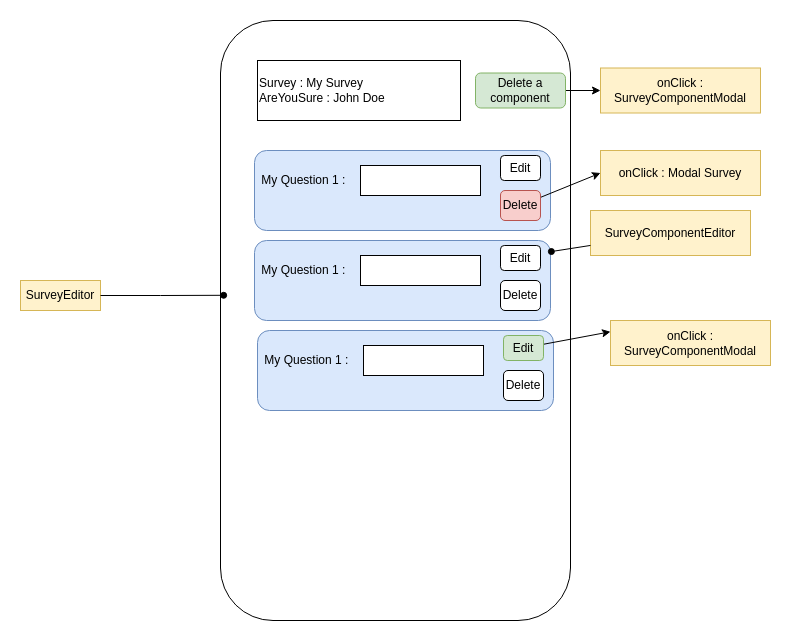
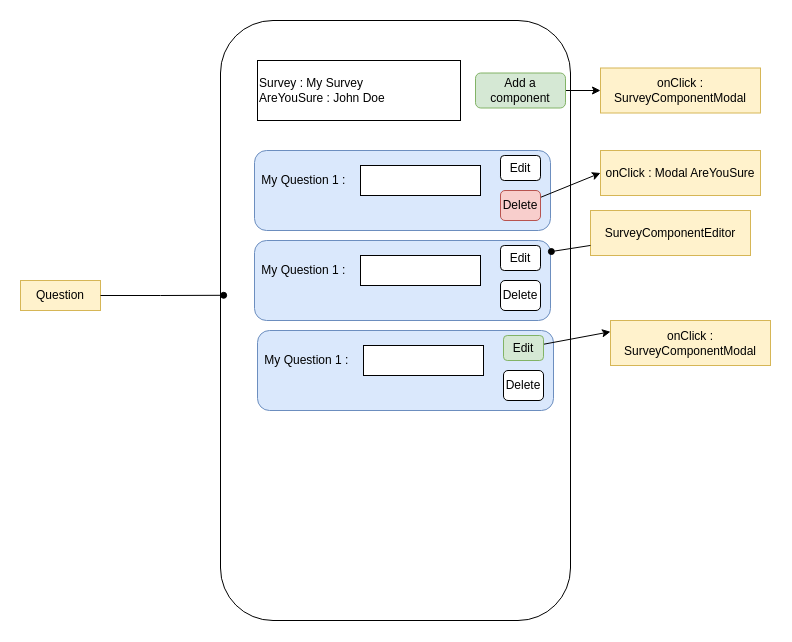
  <mxCell id="0" />
  <mxCell id="1" parent="0" />
  <mxCell id="2" value="" style="rounded=1;whiteSpace=wrap;html=1;" parent="1" vertex="1"><mxGeometry x="220" y="20" width="350" height="600" as="geometry" /></mxCell>
  <mxCell id="3" value="" style="rounded=1;whiteSpace=wrap;html=1;fillColor=#dae8fc;strokeColor=#6c8ebf;" parent="1" vertex="1"><mxGeometry x="254" y="240" width="296" height="80" as="geometry" /></mxCell>
  <mxCell id="4" value="My Question 1 :&amp;nbsp;" style="text;html=1;align=center;verticalAlign=middle;whiteSpace=wrap;rounded=0;" parent="1" vertex="1"><mxGeometry x="260" y="255" width="90" height="30" as="geometry" /></mxCell>
  <mxCell id="5" value="" style="rounded=0;whiteSpace=wrap;html=1;" parent="1" vertex="1"><mxGeometry x="360" y="255" width="120" height="30" as="geometry" /></mxCell>
  <mxCell id="6" value="Edit" style="rounded=1;whiteSpace=wrap;html=1;" parent="1" vertex="1"><mxGeometry x="500" y="245" width="40" height="25" as="geometry" /></mxCell>
  <mxCell id="7" value="Delete" style="rounded=1;whiteSpace=wrap;html=1;" parent="1" vertex="1"><mxGeometry x="500" y="280" width="40" height="30" as="geometry" /></mxCell>
  <mxCell id="8" value="SurveyComponentEditor" style="rounded=0;whiteSpace=wrap;html=1;fillColor=#fff2cc;strokeColor=#d6b656;" parent="1" vertex="1"><mxGeometry x="590" y="210" width="160" height="45" as="geometry" /></mxCell>
  <mxCell id="9" style="rounded=0;orthogonalLoop=1;jettySize=auto;html=1;entryX=1.003;entryY=0.138;entryDx=0;entryDy=0;entryPerimeter=0;endArrow=oval;endFill=1;" parent="1" source="8" target="3" edge="1"><mxGeometry relative="1" as="geometry" /></mxCell>
  <mxCell id="10" value="Survey : My Survey&lt;br&gt;AreYouSure : John Doe" style="rounded=0;whiteSpace=wrap;html=1;align=left;" parent="1" vertex="1"><mxGeometry x="257" y="60" width="203" height="60" as="geometry" /></mxCell>
  <mxCell id="11" style="edgeStyle=orthogonalEdgeStyle;rounded=0;orthogonalLoop=1;jettySize=auto;html=1;entryX=0;entryY=0.5;entryDx=0;entryDy=0;" parent="1" source="12" target="26" edge="1"><mxGeometry relative="1" as="geometry" /></mxCell>
- <mxCell id="12" value="Delete a component" style="rounded=1;whiteSpace=wrap;html=1;fillColor=#d5e8d4;strokeColor=#82b366;" parent="1" vertex="1"><mxGeometry x="475" y="72.5" width="90" height="35" as="geometry" /></mxCell>
+ <mxCell id="12" value="Add a component" style="rounded=1;whiteSpace=wrap;html=1;fillColor=#d5e8d4;strokeColor=#82b366;" parent="1" vertex="1"><mxGeometry x="475" y="72.5" width="90" height="35" as="geometry" /></mxCell>
  <mxCell id="13" value="" style="rounded=1;whiteSpace=wrap;html=1;fillColor=#dae8fc;strokeColor=#6c8ebf;" parent="1" vertex="1"><mxGeometry x="257" y="330" width="296" height="80" as="geometry" /></mxCell>
  <mxCell id="14" value="My Question 1 :&amp;nbsp;" style="text;html=1;align=center;verticalAlign=middle;whiteSpace=wrap;rounded=0;" parent="1" vertex="1"><mxGeometry x="263" y="345" width="90" height="30" as="geometry" /></mxCell>
  <mxCell id="15" value="" style="rounded=0;whiteSpace=wrap;html=1;" parent="1" vertex="1"><mxGeometry x="363" y="345" width="120" height="30" as="geometry" /></mxCell>
  <mxCell id="16" style="rounded=0;orthogonalLoop=1;jettySize=auto;html=1;entryX=0;entryY=0.25;entryDx=0;entryDy=0;" parent="1" source="17" target="25" edge="1"><mxGeometry relative="1" as="geometry" /></mxCell>
  <mxCell id="17" value="Edit" style="rounded=1;whiteSpace=wrap;html=1;fillColor=#d5e8d4;strokeColor=#82b366;" parent="1" vertex="1"><mxGeometry x="503" y="335" width="40" height="25" as="geometry" /></mxCell>
  <mxCell id="18" value="Delete" style="rounded=1;whiteSpace=wrap;html=1;" parent="1" vertex="1"><mxGeometry x="503" y="370" width="40" height="30" as="geometry" /></mxCell>
  <mxCell id="19" value="" style="rounded=1;whiteSpace=wrap;html=1;fillColor=#dae8fc;strokeColor=#6c8ebf;" parent="1" vertex="1"><mxGeometry x="254" y="150" width="296" height="80" as="geometry" /></mxCell>
  <mxCell id="20" value="My Question 1 :&amp;nbsp;" style="text;html=1;align=center;verticalAlign=middle;whiteSpace=wrap;rounded=0;" parent="1" vertex="1"><mxGeometry x="260" y="165" width="90" height="30" as="geometry" /></mxCell>
  <mxCell id="21" value="" style="rounded=0;whiteSpace=wrap;html=1;" parent="1" vertex="1"><mxGeometry x="360" y="165" width="120" height="30" as="geometry" /></mxCell>
  <mxCell id="22" value="Edit" style="rounded=1;whiteSpace=wrap;html=1;" parent="1" vertex="1"><mxGeometry x="500" y="155" width="40" height="25" as="geometry" /></mxCell>
  <mxCell id="23" style="rounded=0;orthogonalLoop=1;jettySize=auto;html=1;entryX=0;entryY=0.5;entryDx=0;entryDy=0;" parent="1" source="24" target="27" edge="1"><mxGeometry relative="1" as="geometry" /></mxCell>
  <mxCell id="24" value="Delete" style="rounded=1;whiteSpace=wrap;html=1;fillColor=#f8cecc;strokeColor=#b85450;" parent="1" vertex="1"><mxGeometry x="500" y="190" width="40" height="30" as="geometry" /></mxCell>
  <mxCell id="25" value="onClick : SurveyComponentModal" style="rounded=0;whiteSpace=wrap;html=1;fillColor=#fff2cc;strokeColor=#d6b656;" parent="1" vertex="1"><mxGeometry x="610" y="320" width="160" height="45" as="geometry" /></mxCell>
  <mxCell id="26" value="onClick : SurveyComponentModal" style="rounded=0;whiteSpace=wrap;html=1;fillColor=#fff2cc;strokeColor=#d6b656;" parent="1" vertex="1"><mxGeometry x="600" y="67.5" width="160" height="45" as="geometry" /></mxCell>
- <mxCell id="27" value="onClick : Modal Survey" style="rounded=0;whiteSpace=wrap;html=1;fillColor=#fff2cc;strokeColor=#d6b656;" parent="1" vertex="1"><mxGeometry x="600" y="150" width="160" height="45" as="geometry" /></mxCell>
- <mxCell id="28" value="SurveyEditor" style="text;html=1;align=center;verticalAlign=middle;whiteSpace=wrap;rounded=0;fillColor=#fff2cc;strokeColor=#d6b656;" vertex="1" parent="1"><mxGeometry x="20" y="280" width="80" height="30" as="geometry" /></mxCell>
+ <mxCell id="27" value="onClick : Modal AreYouSure" style="rounded=0;whiteSpace=wrap;html=1;fillColor=#fff2cc;strokeColor=#d6b656;" parent="1" vertex="1"><mxGeometry x="600" y="150" width="160" height="45" as="geometry" /></mxCell>
+ <mxCell id="28" value="Question" style="text;html=1;align=center;verticalAlign=middle;whiteSpace=wrap;rounded=0;fillColor=#fff2cc;strokeColor=#d6b656;" vertex="1" parent="1"><mxGeometry x="20" y="280" width="80" height="30" as="geometry" /></mxCell>
  <mxCell id="29" style="edgeStyle=orthogonalEdgeStyle;rounded=0;orthogonalLoop=1;jettySize=auto;html=1;entryX=0.009;entryY=0.458;entryDx=0;entryDy=0;entryPerimeter=0;endArrow=oval;endFill=1;" edge="1" parent="1" source="28" target="2"><mxGeometry relative="1" as="geometry" /></mxCell>
